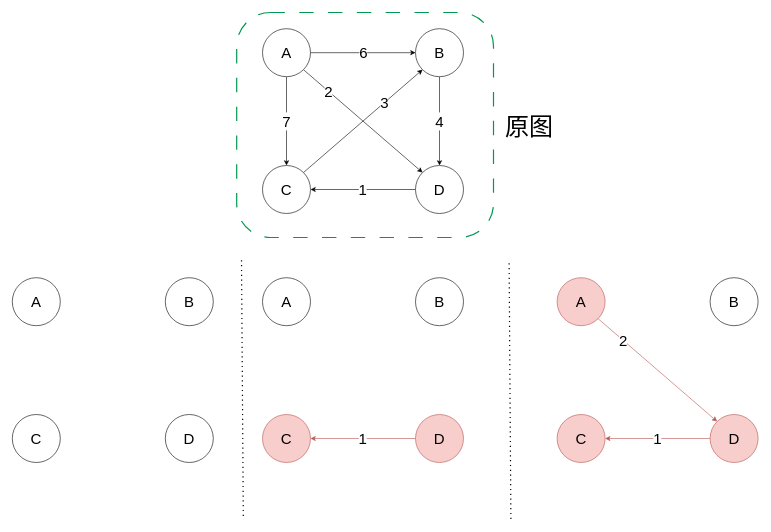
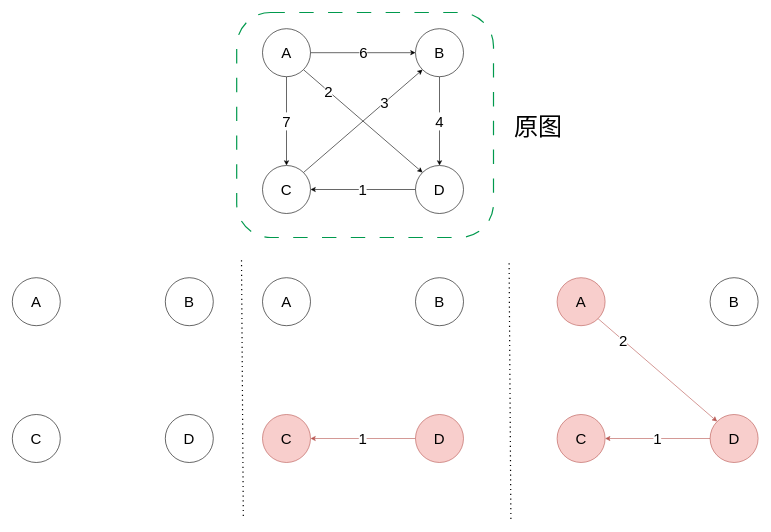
  <mxCell id="0" />
  <mxCell id="1" parent="0" />
  <mxCell id="2" value="" style="rounded=1;whiteSpace=wrap;html=1;fontSize=25;dashed=1;dashPattern=12 12;strokeWidth=2;strokeColor=#00994D;" vertex="1" parent="1"><mxGeometry x="394" y="20" width="428" height="375" as="geometry" /></mxCell>
  <mxCell id="3" value="6" style="edgeStyle=none;html=1;exitX=1;exitY=0.5;exitDx=0;exitDy=0;entryX=0;entryY=0.5;entryDx=0;entryDy=0;fontSize=25;" edge="1" parent="1" source="7" target="9"><mxGeometry relative="1" as="geometry" /></mxCell>
  <mxCell id="4" style="edgeStyle=none;html=1;exitX=1;exitY=1;exitDx=0;exitDy=0;entryX=0;entryY=0;entryDx=0;entryDy=0;fontSize=25;" edge="1" parent="1" source="7" target="14"><mxGeometry relative="1" as="geometry" /></mxCell>
  <mxCell id="5" value="2" style="edgeLabel;html=1;align=center;verticalAlign=middle;resizable=0;points=[];fontSize=25;" vertex="1" connectable="0" parent="4"><mxGeometry x="-0.582" y="-1" relative="1" as="geometry"><mxPoint as="offset" /></mxGeometry></mxCell>
  <mxCell id="6" value="7" style="edgeStyle=none;html=1;exitX=0.5;exitY=1;exitDx=0;exitDy=0;entryX=0.5;entryY=0;entryDx=0;entryDy=0;fontSize=25;" edge="1" parent="1" source="7" target="12"><mxGeometry relative="1" as="geometry" /></mxCell>
  <mxCell id="7" value="A" style="ellipse;whiteSpace=wrap;html=1;aspect=fixed;fontSize=25;" vertex="1" parent="1"><mxGeometry x="437" y="47" width="80" height="80" as="geometry" /></mxCell>
  <mxCell id="8" value="4" style="edgeStyle=none;html=1;exitX=0.5;exitY=1;exitDx=0;exitDy=0;entryX=0.5;entryY=0;entryDx=0;entryDy=0;fontSize=25;" edge="1" parent="1" source="9" target="14"><mxGeometry relative="1" as="geometry" /></mxCell>
  <mxCell id="9" value="B" style="ellipse;whiteSpace=wrap;html=1;aspect=fixed;fontSize=25;" vertex="1" parent="1"><mxGeometry x="692" y="47" width="80" height="80" as="geometry" /></mxCell>
  <mxCell id="10" style="edgeStyle=none;html=1;exitX=1;exitY=0;exitDx=0;exitDy=0;entryX=0;entryY=1;entryDx=0;entryDy=0;fontSize=25;" edge="1" parent="1" source="12" target="9"><mxGeometry relative="1" as="geometry" /></mxCell>
  <mxCell id="11" value="3" style="edgeLabel;html=1;align=center;verticalAlign=middle;resizable=0;points=[];fontSize=25;" vertex="1" connectable="0" parent="10"><mxGeometry x="0.354" y="1" relative="1" as="geometry"><mxPoint y="-1" as="offset" /></mxGeometry></mxCell>
  <mxCell id="12" value="C" style="ellipse;whiteSpace=wrap;html=1;aspect=fixed;fontSize=25;" vertex="1" parent="1"><mxGeometry x="437" y="275" width="80" height="80" as="geometry" /></mxCell>
  <mxCell id="13" value="1" style="edgeStyle=none;html=1;exitX=0;exitY=0.5;exitDx=0;exitDy=0;entryX=1;entryY=0.5;entryDx=0;entryDy=0;fontSize=25;" edge="1" parent="1" source="14" target="12"><mxGeometry relative="1" as="geometry" /></mxCell>
  <mxCell id="14" value="D" style="ellipse;whiteSpace=wrap;html=1;aspect=fixed;fontSize=25;" vertex="1" parent="1"><mxGeometry x="692" y="275" width="80" height="80" as="geometry" /></mxCell>
  <mxCell id="15" value="A" style="ellipse;whiteSpace=wrap;html=1;aspect=fixed;fontSize=25;" vertex="1" parent="1"><mxGeometry x="437" y="462" width="80" height="80" as="geometry" /></mxCell>
  <mxCell id="16" value="B" style="ellipse;whiteSpace=wrap;html=1;aspect=fixed;fontSize=25;" vertex="1" parent="1"><mxGeometry x="692" y="462" width="80" height="80" as="geometry" /></mxCell>
  <mxCell id="17" value="C" style="ellipse;whiteSpace=wrap;html=1;aspect=fixed;fontSize=25;fillColor=#f8cecc;strokeColor=#b85450;" vertex="1" parent="1"><mxGeometry x="437" y="690" width="80" height="80" as="geometry" /></mxCell>
  <mxCell id="18" value="1" style="edgeStyle=none;html=1;exitX=0;exitY=0.5;exitDx=0;exitDy=0;entryX=1;entryY=0.5;entryDx=0;entryDy=0;fontSize=25;fillColor=#f8cecc;strokeColor=#b85450;" edge="1" parent="1" source="19" target="17"><mxGeometry relative="1" as="geometry" /></mxCell>
  <mxCell id="19" value="D" style="ellipse;whiteSpace=wrap;html=1;aspect=fixed;fontSize=25;fillColor=#f8cecc;strokeColor=#b85450;" vertex="1" parent="1"><mxGeometry x="692" y="690" width="80" height="80" as="geometry" /></mxCell>
  <mxCell id="20" style="edgeStyle=none;html=1;exitX=1;exitY=1;exitDx=0;exitDy=0;entryX=0;entryY=0;entryDx=0;entryDy=0;fontSize=25;fillColor=#f8cecc;strokeColor=#b85450;" edge="1" parent="1" source="22" target="26"><mxGeometry relative="1" as="geometry" /></mxCell>
  <mxCell id="21" value="2" style="edgeLabel;html=1;align=center;verticalAlign=middle;resizable=0;points=[];fontSize=25;" vertex="1" connectable="0" parent="20"><mxGeometry x="-0.582" y="-1" relative="1" as="geometry"><mxPoint as="offset" /></mxGeometry></mxCell>
  <mxCell id="22" value="A" style="ellipse;whiteSpace=wrap;html=1;aspect=fixed;fontSize=25;fillColor=#f8cecc;strokeColor=#b85450;" vertex="1" parent="1"><mxGeometry x="928" y="462" width="80" height="80" as="geometry" /></mxCell>
  <mxCell id="23" value="B" style="ellipse;whiteSpace=wrap;html=1;aspect=fixed;fontSize=25;" vertex="1" parent="1"><mxGeometry x="1183" y="462" width="80" height="80" as="geometry" /></mxCell>
  <mxCell id="24" value="C" style="ellipse;whiteSpace=wrap;html=1;aspect=fixed;fontSize=25;fillColor=#f8cecc;strokeColor=#b85450;" vertex="1" parent="1"><mxGeometry x="928" y="690" width="80" height="80" as="geometry" /></mxCell>
  <mxCell id="25" value="1" style="edgeStyle=none;html=1;exitX=0;exitY=0.5;exitDx=0;exitDy=0;entryX=1;entryY=0.5;entryDx=0;entryDy=0;fontSize=25;fillColor=#f8cecc;strokeColor=#b85450;" edge="1" parent="1" source="26" target="24"><mxGeometry relative="1" as="geometry" /></mxCell>
  <mxCell id="26" value="D" style="ellipse;whiteSpace=wrap;html=1;aspect=fixed;fontSize=25;fillColor=#f8cecc;strokeColor=#b85450;" vertex="1" parent="1"><mxGeometry x="1183" y="690" width="80" height="80" as="geometry" /></mxCell>
  <mxCell id="27" value="A" style="ellipse;whiteSpace=wrap;html=1;aspect=fixed;fontSize=25;" vertex="1" parent="1"><mxGeometry x="20" y="462" width="80" height="80" as="geometry" /></mxCell>
  <mxCell id="28" value="B" style="ellipse;whiteSpace=wrap;html=1;aspect=fixed;fontSize=25;" vertex="1" parent="1"><mxGeometry x="275" y="462" width="80" height="80" as="geometry" /></mxCell>
  <mxCell id="29" value="C" style="ellipse;whiteSpace=wrap;html=1;aspect=fixed;fontSize=25;" vertex="1" parent="1"><mxGeometry x="20" y="690" width="80" height="80" as="geometry" /></mxCell>
  <mxCell id="30" value="D" style="ellipse;whiteSpace=wrap;html=1;aspect=fixed;fontSize=25;" vertex="1" parent="1"><mxGeometry x="275" y="690" width="80" height="80" as="geometry" /></mxCell>
  <mxCell id="31" value="" style="endArrow=none;dashed=1;html=1;dashPattern=1 3;strokeWidth=2;fontSize=25;" edge="1" parent="1"><mxGeometry width="50" height="50" relative="1" as="geometry"><mxPoint x="851" y="864" as="sourcePoint" /><mxPoint x="848" y="435" as="targetPoint" /></mxGeometry></mxCell>
  <mxCell id="32" value="" style="endArrow=none;dashed=1;html=1;dashPattern=1 3;strokeWidth=2;fontSize=25;" edge="1" parent="1"><mxGeometry width="50" height="50" relative="1" as="geometry"><mxPoint x="405" y="859" as="sourcePoint" /><mxPoint x="402" y="430" as="targetPoint" /></mxGeometry></mxCell>
- <mxCell id="33" value="原图" style="text;html=1;align=center;verticalAlign=middle;resizable=0;points=[];autosize=1;strokeColor=none;fillColor=none;fontSize=40;" vertex="1" parent="1"><mxGeometry x="832" y="180" width="98" height="60" as="geometry" /></mxCell>
+ <mxCell id="33" value="原图" style="text;html=1;align=center;verticalAlign=middle;resizable=0;points=[];autosize=1;strokeColor=none;fillColor=none;fontSize=40;" vertex="1" parent="1"><mxGeometry x="847" y="180" width="98" height="60" as="geometry" /></mxCell>
